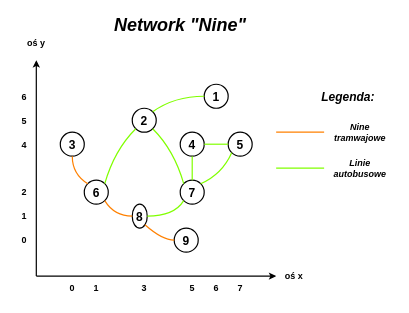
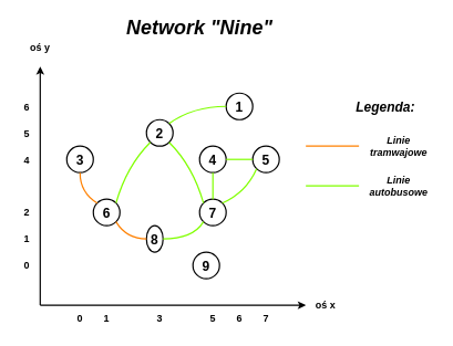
  <mxCell id="0" />
  <mxCell id="1" parent="0" />
  <mxCell id="2" value="9" style="ellipse;whiteSpace=wrap;html=1;aspect=fixed;fontSize=20;fontStyle=1;strokeWidth=2;" vertex="1" parent="1"><mxGeometry x="290" y="380" width="40" height="40" as="geometry" /></mxCell>
  <mxCell id="3" value="" style="endArrow=classic;html=1;strokeWidth=2;" edge="1" parent="1"><mxGeometry width="50" height="50" relative="1" as="geometry"><mxPoint x="60" y="460" as="sourcePoint" /><mxPoint x="60" y="100" as="targetPoint" /></mxGeometry></mxCell>
  <mxCell id="4" value="" style="endArrow=classic;html=1;strokeWidth=2;" edge="1" parent="1"><mxGeometry width="50" height="50" relative="1" as="geometry"><mxPoint x="60" y="460" as="sourcePoint" /><mxPoint x="460" y="460" as="targetPoint" /></mxGeometry></mxCell>
  <mxCell id="5" value="8" style="ellipse;whiteSpace=wrap;html=1;aspect=fixed;fontSize=20;fontStyle=1;strokeWidth=2;" vertex="1" parent="1"><mxGeometry x="220" y="340" width="25" height="40" as="geometry" /></mxCell>
  <mxCell id="6" value="7" style="ellipse;whiteSpace=wrap;html=1;aspect=fixed;fontSize=20;fontStyle=1;strokeWidth=2;" vertex="1" parent="1"><mxGeometry x="300" y="300" width="40" height="40" as="geometry" /></mxCell>
  <mxCell id="7" value="6" style="ellipse;whiteSpace=wrap;html=1;aspect=fixed;fontSize=20;fontStyle=1;strokeWidth=2;" vertex="1" parent="1"><mxGeometry x="140" y="300" width="40" height="40" as="geometry" /></mxCell>
  <mxCell id="8" value="3" style="ellipse;whiteSpace=wrap;html=1;aspect=fixed;fontSize=20;fontStyle=1;strokeWidth=2;" vertex="1" parent="1"><mxGeometry x="100" y="220" width="40" height="40" as="geometry" /></mxCell>
  <mxCell id="9" value="2" style="ellipse;whiteSpace=wrap;html=1;aspect=fixed;fontSize=20;fontStyle=1;strokeWidth=2;" vertex="1" parent="1"><mxGeometry x="220" y="180" width="40" height="40" as="geometry" /></mxCell>
  <mxCell id="10" value="4" style="ellipse;whiteSpace=wrap;html=1;aspect=fixed;fontSize=20;fontStyle=1;strokeWidth=2;" vertex="1" parent="1"><mxGeometry x="300" y="220" width="40" height="40" as="geometry" /></mxCell>
  <mxCell id="11" value="5" style="ellipse;whiteSpace=wrap;html=1;aspect=fixed;fontSize=20;fontStyle=1;strokeWidth=2;" vertex="1" parent="1"><mxGeometry x="380" y="220" width="40" height="40" as="geometry" /></mxCell>
  <mxCell id="12" value="1" style="ellipse;whiteSpace=wrap;html=1;aspect=fixed;fontSize=20;fontStyle=1;strokeWidth=2;" vertex="1" parent="1"><mxGeometry x="340" y="140" width="40" height="40" as="geometry" /></mxCell>
  <mxCell id="13" value="0" style="whiteSpace=wrap;html=1;aspect=fixed;fontSize=15;fontStyle=1;fillColor=none;strokeColor=none;" vertex="1" parent="1"><mxGeometry x="100" y="460" width="40" height="40" as="geometry" /></mxCell>
  <mxCell id="14" value="1" style="whiteSpace=wrap;html=1;aspect=fixed;fontSize=15;fontStyle=1;fillColor=none;strokeColor=none;" vertex="1" parent="1"><mxGeometry x="140" y="460" width="40" height="40" as="geometry" /></mxCell>
  <mxCell id="15" value="3" style="whiteSpace=wrap;html=1;aspect=fixed;fontSize=15;fontStyle=1;fillColor=none;strokeColor=none;" vertex="1" parent="1"><mxGeometry x="220" y="460" width="40" height="40" as="geometry" /></mxCell>
  <mxCell id="16" value="5" style="whiteSpace=wrap;html=1;aspect=fixed;fontSize=15;fontStyle=1;fillColor=none;strokeColor=none;" vertex="1" parent="1"><mxGeometry x="300" y="460" width="40" height="40" as="geometry" /></mxCell>
  <mxCell id="17" value="6" style="whiteSpace=wrap;html=1;aspect=fixed;fontSize=15;fontStyle=1;fillColor=none;strokeColor=none;" vertex="1" parent="1"><mxGeometry x="340" y="460" width="40" height="40" as="geometry" /></mxCell>
  <mxCell id="18" value="7" style="whiteSpace=wrap;html=1;aspect=fixed;fontSize=15;fontStyle=1;fillColor=none;strokeColor=none;" vertex="1" parent="1"><mxGeometry x="380" y="460" width="40" height="40" as="geometry" /></mxCell>
  <mxCell id="19" value="0" style="whiteSpace=wrap;html=1;aspect=fixed;fontSize=15;fontStyle=1;fillColor=none;strokeColor=none;" vertex="1" parent="1"><mxGeometry x="20" y="380" width="40" height="40" as="geometry" /></mxCell>
  <mxCell id="20" value="1" style="whiteSpace=wrap;html=1;aspect=fixed;fontSize=15;fontStyle=1;fillColor=none;strokeColor=none;" vertex="1" parent="1"><mxGeometry x="20" y="340" width="40" height="40" as="geometry" /></mxCell>
  <mxCell id="21" value="2" style="whiteSpace=wrap;html=1;aspect=fixed;fontSize=15;fontStyle=1;fillColor=none;strokeColor=none;" vertex="1" parent="1"><mxGeometry x="20" y="300" width="40" height="40" as="geometry" /></mxCell>
  <mxCell id="22" value="4" style="whiteSpace=wrap;html=1;aspect=fixed;fontSize=15;fontStyle=1;fillColor=none;strokeColor=none;" vertex="1" parent="1"><mxGeometry x="20" y="220" width="40" height="40" as="geometry" /></mxCell>
  <mxCell id="23" value="5" style="whiteSpace=wrap;html=1;aspect=fixed;fontSize=15;fontStyle=1;fillColor=none;strokeColor=none;" vertex="1" parent="1"><mxGeometry x="20" y="180" width="40" height="40" as="geometry" /></mxCell>
  <mxCell id="24" value="6" style="whiteSpace=wrap;html=1;aspect=fixed;fontSize=15;fontStyle=1;fillColor=none;strokeColor=none;" vertex="1" parent="1"><mxGeometry x="20" y="140" width="40" height="40" as="geometry" /></mxCell>
  <mxCell id="25" value="oś x" style="whiteSpace=wrap;html=1;aspect=fixed;fontSize=15;fontStyle=1;fillColor=none;strokeColor=none;" vertex="1" parent="1"><mxGeometry x="460" y="430" width="60" height="60" as="geometry" /></mxCell>
  <mxCell id="26" value="oś y" style="whiteSpace=wrap;html=1;aspect=fixed;fontSize=15;fontStyle=1;fillColor=none;strokeColor=none;" vertex="1" parent="1"><mxGeometry x="30" y="40" width="60" height="60" as="geometry" /></mxCell>
- <mxCell id="27" value="" style="endArrow=none;html=1;fontSize=15;entryX=0;entryY=0.5;entryDx=0;entryDy=0;exitX=1;exitY=1;exitDx=0;exitDy=0;strokeWidth=2;curved=1;strokeColor=#FF8000;" edge="1" parent="1" source="5" target="2"><mxGeometry width="50" height="50" relative="1" as="geometry"><mxPoint x="20" y="570" as="sourcePoint" /><mxPoint x="70" y="520" as="targetPoint" /><Array as="points"><mxPoint x="270" y="400" /></Array></mxGeometry></mxCell>
  <mxCell id="28" value="" style="endArrow=none;html=1;fontSize=15;entryX=0;entryY=0.5;entryDx=0;entryDy=0;strokeWidth=2;exitX=1;exitY=1;exitDx=0;exitDy=0;curved=1;gradientColor=#ffd966;fillColor=#fff2cc;strokeColor=#FF8000;" edge="1" parent="1" source="7" target="5"><mxGeometry width="50" height="50" relative="1" as="geometry"><mxPoint x="140" y="400" as="sourcePoint" /><mxPoint x="310" y="410" as="targetPoint" /><Array as="points"><mxPoint x="190" y="360" /></Array></mxGeometry></mxCell>
  <mxCell id="29" value="" style="endArrow=none;html=1;fontSize=15;entryX=0;entryY=1;entryDx=0;entryDy=0;exitX=1;exitY=0.5;exitDx=0;exitDy=0;strokeWidth=2;curved=1;strokeColor=#80FF00;" edge="1" parent="1" source="5" target="6"><mxGeometry width="50" height="50" relative="1" as="geometry"><mxPoint x="274.142" y="394.142" as="sourcePoint" /><mxPoint x="320" y="420" as="targetPoint" /><Array as="points"><mxPoint x="290" y="360" /></Array></mxGeometry></mxCell>
  <mxCell id="30" value="" style="endArrow=none;html=1;fontSize=15;entryX=0;entryY=0;entryDx=0;entryDy=0;exitX=0.5;exitY=1;exitDx=0;exitDy=0;strokeWidth=2;curved=1;fillColor=#e51400;strokeColor=#FF8000;" edge="1" parent="1" source="8" target="7"><mxGeometry width="50" height="50" relative="1" as="geometry"><mxPoint x="284.142" y="404.142" as="sourcePoint" /><mxPoint x="330" y="430" as="targetPoint" /><Array as="points"><mxPoint x="120" y="290" /></Array></mxGeometry></mxCell>
  <mxCell id="31" value="" style="endArrow=none;html=1;fontSize=15;entryX=0;entryY=1;entryDx=0;entryDy=0;exitX=1;exitY=0;exitDx=0;exitDy=0;strokeWidth=2;curved=1;strokeColor=#80FF00;" edge="1" parent="1" source="7" target="9"><mxGeometry width="50" height="50" relative="1" as="geometry"><mxPoint x="294.142" y="414.142" as="sourcePoint" /><mxPoint x="340" y="440" as="targetPoint" /><Array as="points"><mxPoint x="190" y="250" /></Array></mxGeometry></mxCell>
  <mxCell id="32" value="" style="endArrow=none;html=1;fontSize=15;entryX=0;entryY=0;entryDx=0;entryDy=0;exitX=1;exitY=1;exitDx=0;exitDy=0;strokeWidth=2;curved=1;strokeColor=#80FF00;" edge="1" parent="1" source="9" target="6"><mxGeometry width="50" height="50" relative="1" as="geometry"><mxPoint x="304.142" y="424.142" as="sourcePoint" /><mxPoint x="350" y="450" as="targetPoint" /><Array as="points"><mxPoint x="290" y="250" /></Array></mxGeometry></mxCell>
  <mxCell id="33" value="" style="endArrow=none;html=1;fontSize=15;entryX=0.5;entryY=1;entryDx=0;entryDy=0;exitX=0.5;exitY=0;exitDx=0;exitDy=0;strokeWidth=2;curved=1;strokeColor=#80FF00;" edge="1" parent="1" source="6" target="10"><mxGeometry width="50" height="50" relative="1" as="geometry"><mxPoint x="314.142" y="434.142" as="sourcePoint" /><mxPoint x="360" y="460" as="targetPoint" /></mxGeometry></mxCell>
  <mxCell id="34" value="" style="endArrow=none;html=1;fontSize=15;entryX=0;entryY=0.5;entryDx=0;entryDy=0;exitX=1;exitY=0.5;exitDx=0;exitDy=0;strokeWidth=2;curved=1;strokeColor=#80FF00;" edge="1" parent="1" source="10" target="11"><mxGeometry width="50" height="50" relative="1" as="geometry"><mxPoint x="324.142" y="444.142" as="sourcePoint" /><mxPoint x="370" y="470" as="targetPoint" /></mxGeometry></mxCell>
  <mxCell id="35" value="" style="endArrow=none;html=1;fontSize=15;entryX=0;entryY=1;entryDx=0;entryDy=0;exitX=1;exitY=0;exitDx=0;exitDy=0;strokeWidth=2;curved=1;strokeColor=#80FF00;" edge="1" parent="1" source="6" target="11"><mxGeometry width="50" height="50" relative="1" as="geometry"><mxPoint x="334.142" y="454.142" as="sourcePoint" /><mxPoint x="380" y="480" as="targetPoint" /><Array as="points"><mxPoint x="370" y="290" /></Array></mxGeometry></mxCell>
  <mxCell id="36" value="" style="endArrow=none;html=1;fontSize=15;entryX=0;entryY=0.5;entryDx=0;entryDy=0;exitX=1;exitY=0;exitDx=0;exitDy=0;strokeWidth=2;curved=1;strokeColor=#80FF00;" edge="1" parent="1" source="9" target="12"><mxGeometry width="50" height="50" relative="1" as="geometry"><mxPoint x="344.142" y="464.142" as="sourcePoint" /><mxPoint x="390" y="490" as="targetPoint" /><Array as="points"><mxPoint x="290" y="160" /></Array></mxGeometry></mxCell>
  <mxCell id="37" value="&lt;font style=&quot;font-size: 30px&quot;&gt;&lt;b&gt;&lt;i&gt;Network &quot;Nine&quot;&lt;/i&gt;&lt;/b&gt;&lt;/font&gt;" style="rounded=0;whiteSpace=wrap;html=1;strokeWidth=2;fillColor=none;fontSize=15;strokeColor=none;" vertex="1" parent="1"><mxGeometry x="100" y="20" width="400" height="40" as="geometry" /></mxCell>
  <mxCell id="38" value="" style="endArrow=none;html=1;strokeColor=#80FF00;strokeWidth=2;fontSize=15;" edge="1" parent="1"><mxGeometry width="50" height="50" relative="1" as="geometry"><mxPoint x="540" y="280" as="sourcePoint" /><mxPoint x="460" y="280" as="targetPoint" /></mxGeometry></mxCell>
  <mxCell id="39" value="" style="endArrow=none;html=1;strokeColor=#FF8000;strokeWidth=2;fontSize=15;" edge="1" parent="1"><mxGeometry width="50" height="50" relative="1" as="geometry"><mxPoint x="540" y="220" as="sourcePoint" /><mxPoint x="460" y="220" as="targetPoint" /></mxGeometry></mxCell>
  <mxCell id="40" value="&lt;b&gt;&lt;i&gt;&lt;font style=&quot;font-size: 20px&quot;&gt;Legenda:&lt;/font&gt;&lt;/i&gt;&lt;/b&gt;" style="rounded=0;whiteSpace=wrap;html=1;strokeWidth=2;fillColor=none;fontSize=15;strokeColor=none;" vertex="1" parent="1"><mxGeometry x="520" y="140" width="120" height="40" as="geometry" /></mxCell>
- <mxCell id="41" value="&lt;b&gt;&lt;i&gt;&lt;font style=&quot;font-size: 15px&quot;&gt;Nine tramwajowe&lt;/font&gt;&lt;/i&gt;&lt;/b&gt;" style="rounded=0;whiteSpace=wrap;html=1;strokeWidth=2;fillColor=none;fontSize=15;strokeColor=none;" vertex="1" parent="1"><mxGeometry x="540" y="200" width="120" height="40" as="geometry" /></mxCell>
+ <mxCell id="41" value="&lt;b&gt;&lt;i&gt;&lt;font style=&quot;font-size: 15px&quot;&gt;Linie tramwajowe&lt;/font&gt;&lt;/i&gt;&lt;/b&gt;" style="rounded=0;whiteSpace=wrap;html=1;strokeWidth=2;fillColor=none;fontSize=15;strokeColor=none;" vertex="1" parent="1"><mxGeometry x="540" y="200" width="120" height="40" as="geometry" /></mxCell>
  <mxCell id="42" value="&lt;b&gt;&lt;i&gt;&lt;font style=&quot;font-size: 15px&quot;&gt;Linie autobusowe&lt;/font&gt;&lt;/i&gt;&lt;/b&gt;" style="rounded=0;whiteSpace=wrap;html=1;strokeWidth=2;fillColor=none;fontSize=15;strokeColor=none;" vertex="1" parent="1"><mxGeometry x="540" y="260" width="120" height="40" as="geometry" /></mxCell>
